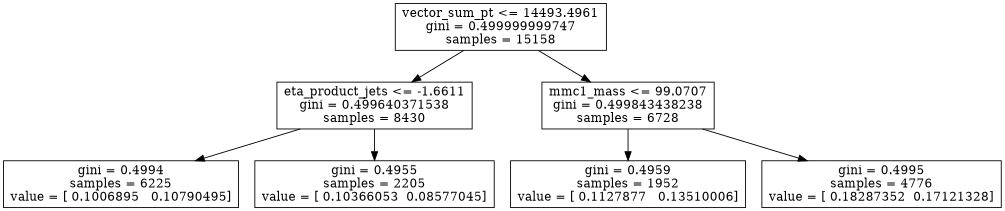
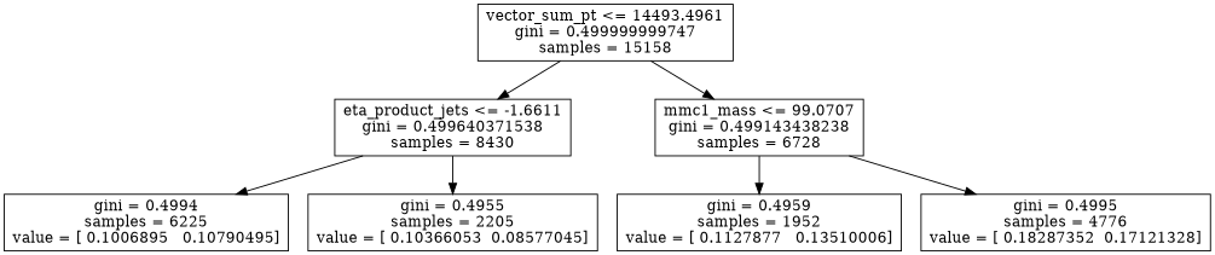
  digraph {
    node [shape=box]
    n1 [label="vector_sum_pt <= 14493.4961\ngini = 0.499999999747\nsamples = 15158"]
    n2 [label="eta_product_jets <= -1.6611\ngini = 0.499640371538\nsamples = 8430"]
-   n3 [label="mmc1_mass <= 99.0707\ngini = 0.499843438238\nsamples = 6728"]
+   n3 [label="mmc1_mass <= 99.0707\ngini = 0.499143438238\nsamples = 6728"]
    n4 [label="gini = 0.4994\nsamples = 6225\nvalue = [ 0.1006895   0.10790495]"]
    n5 [label="gini = 0.4955\nsamples = 2205\nvalue = [ 0.10366053  0.08577045]"]
    n6 [label="gini = 0.4959\nsamples = 1952\nvalue = [ 0.1127877   0.13510006]"]
    n7 [label="gini = 0.4995\nsamples = 4776\nvalue = [ 0.18287352  0.17121328]"]
    n1 -> n2
    n1 -> n3
    n2 -> n4
    n2 -> n5
    n3 -> n6
    n3 -> n7
  }
